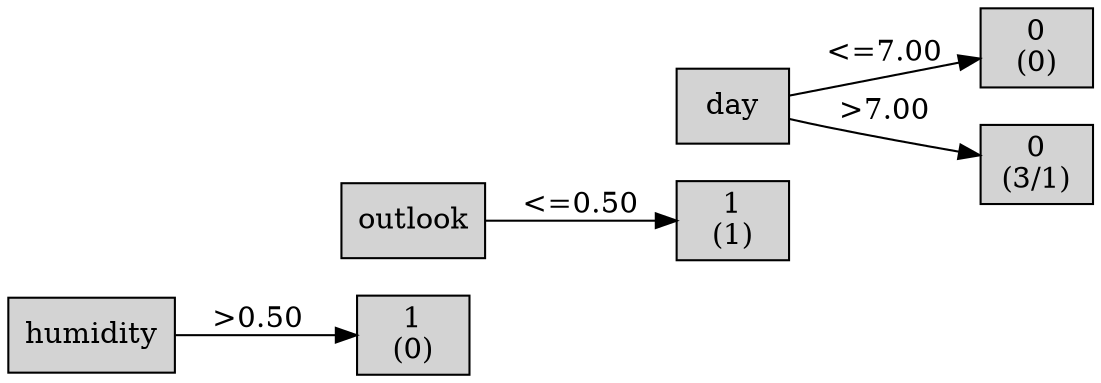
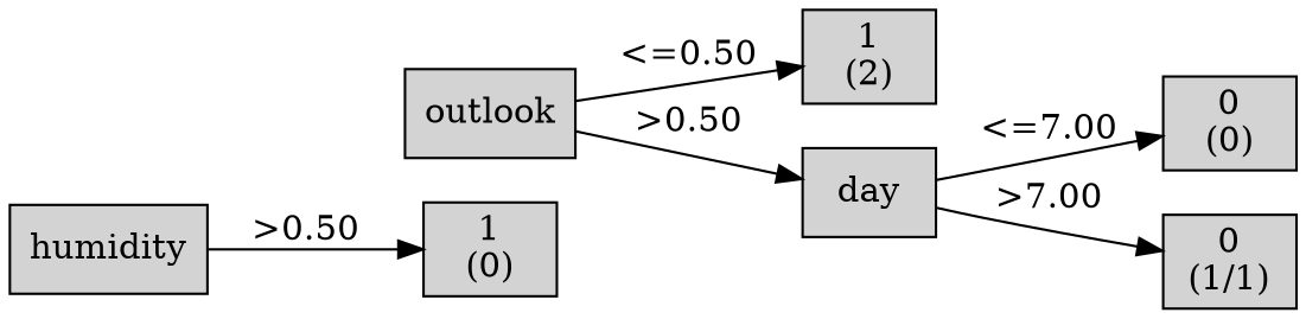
  digraph {
    rankdir=LR
    node [shape=box style=filled weight=2]
    n1 [label="humidity\n" weight=1]
    n2 [label="outlook\n"]
    n3 [label="1\n(0)\n"]
-   n4 [label="1\n(1)\n" weight=3]
+   n4 [label="1\n(2)\n" weight=3]
    n5 [label="day\n" weight=3]
    n6 [label="0\n(0)\n" weight=4]
-   n7 [label="0\n(3/1)\n" weight=4]
+   n7 [label="0\n(1/1)\n" weight=4]
    subgraph sub_1 {
      rank=same
      n1
    }
    subgraph sub_2 {
      rank=same
      n2
      n3
    }
    subgraph sub_3 {
      rank=same
      n4
      n5
    }
    subgraph sub_4 {
      rank=same
      n6
      n7
    }
    n1 -> n3 [label=">0.50"]
    n2 -> n4 [label="<=0.50"]
+   n2 -> n5 [label=">0.50"]
    n5 -> n6 [label="<=7.00"]
    n5 -> n7 [label=">7.00"]
  }
